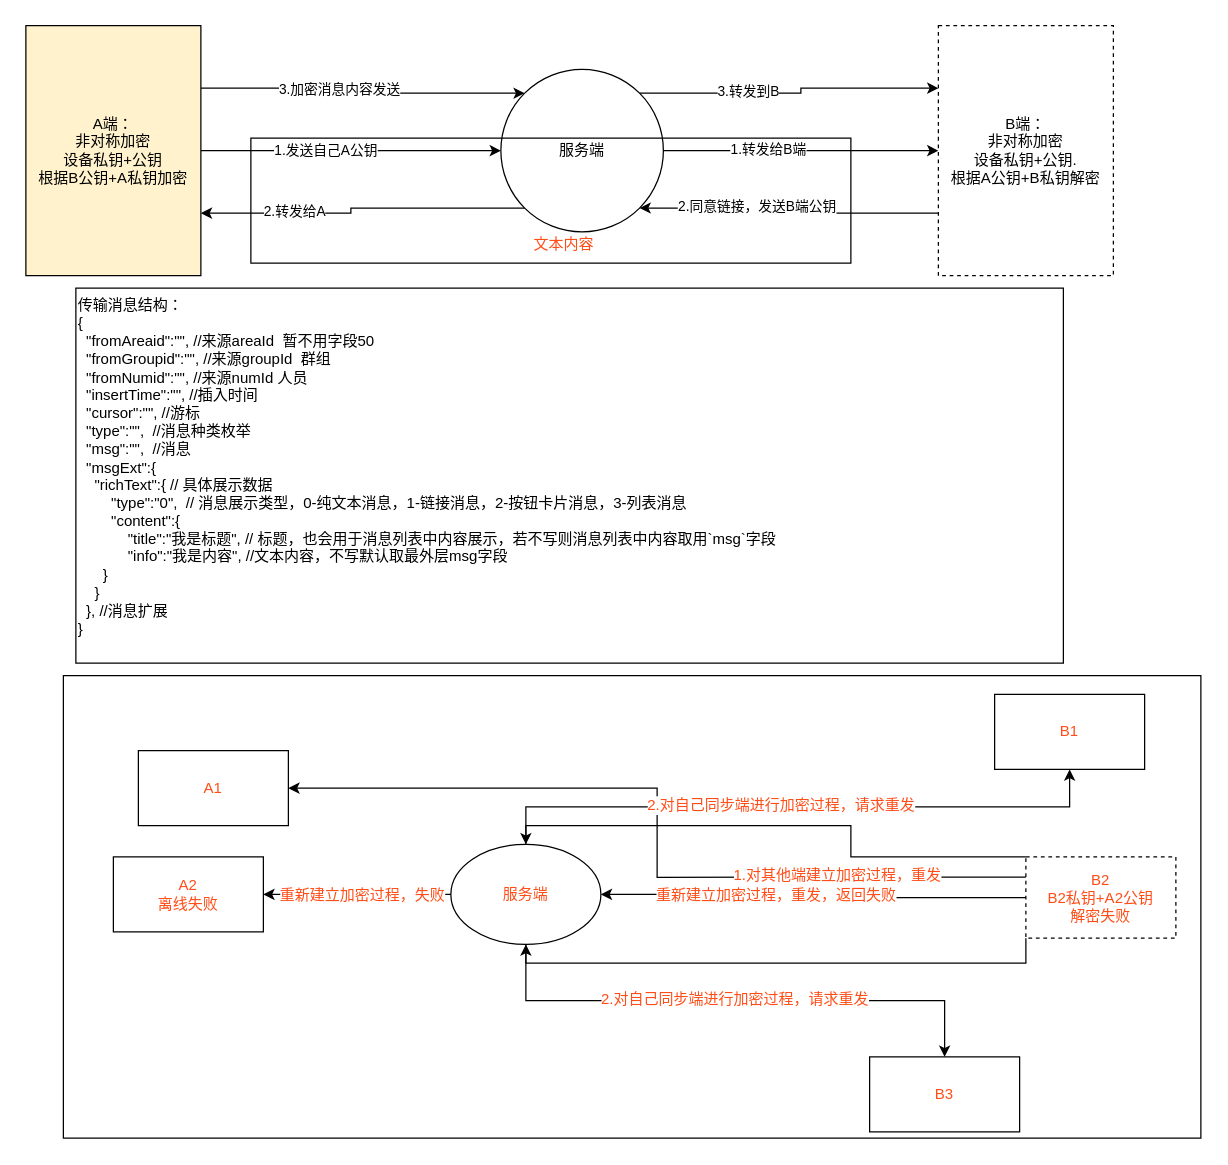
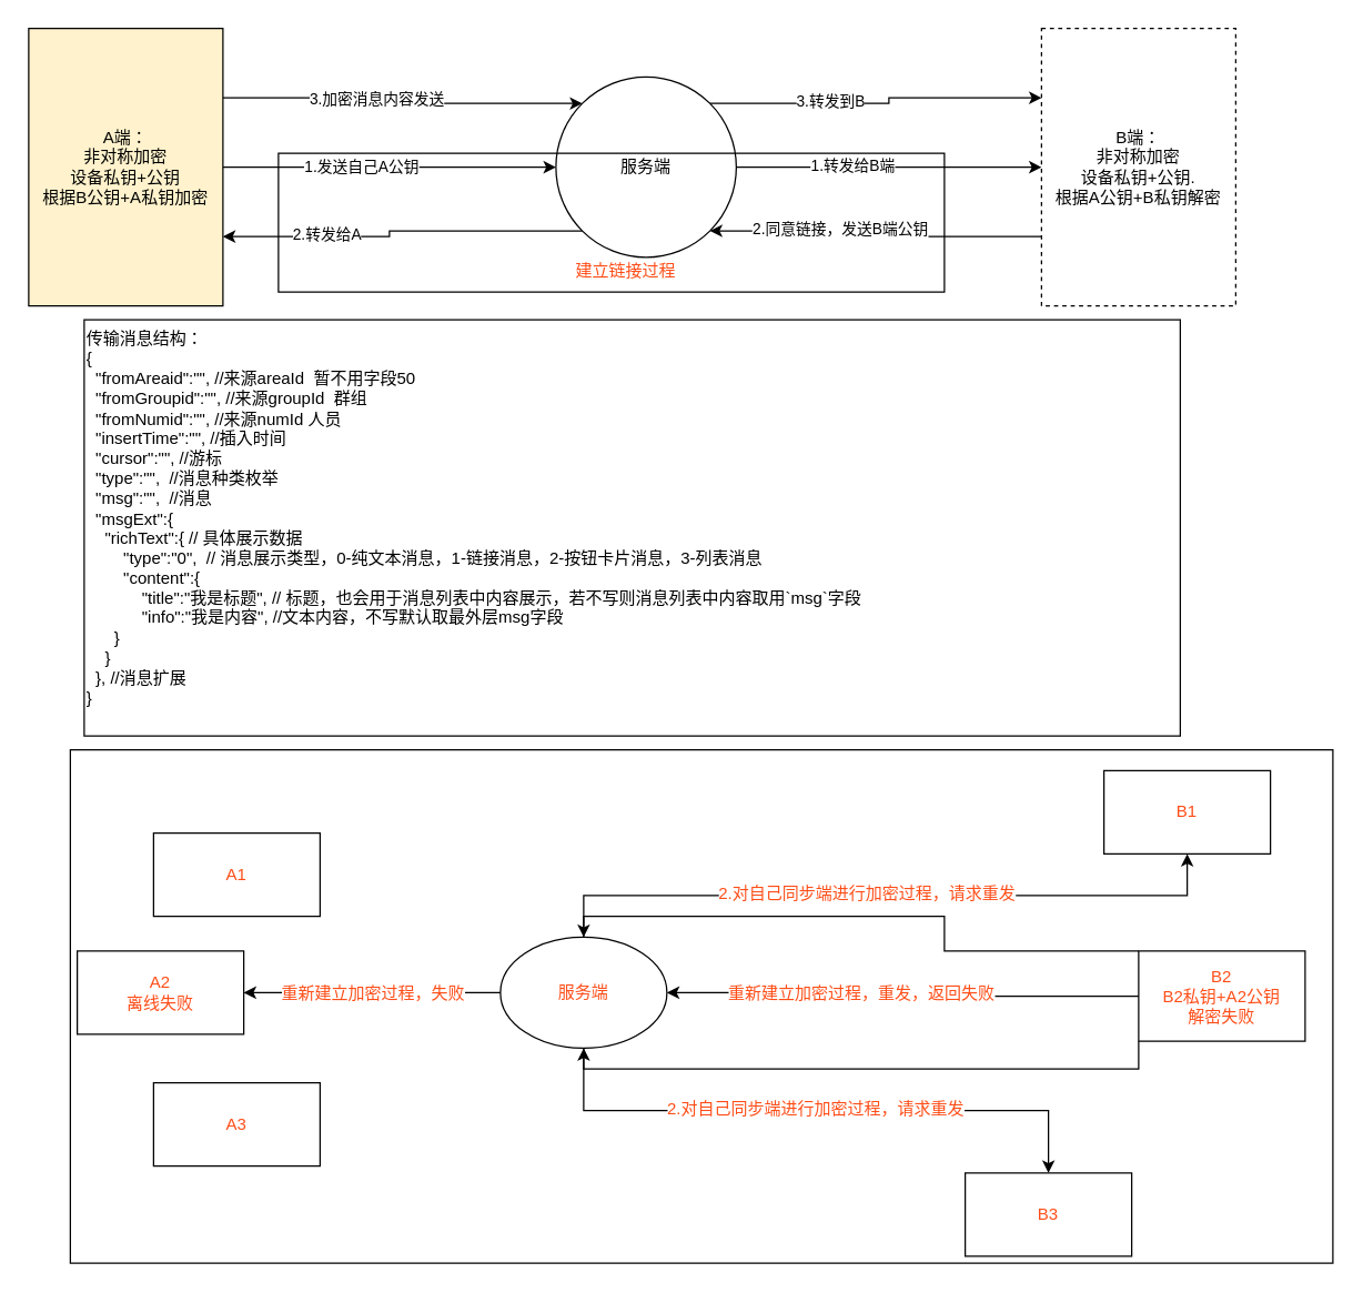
  <mxCell id="0" />
  <mxCell id="1" parent="0" />
  <mxCell id="2" style="edgeStyle=orthogonalEdgeStyle;rounded=0;orthogonalLoop=1;jettySize=auto;html=1;" edge="1" parent="1" source="6" target="16"><mxGeometry relative="1" as="geometry" /></mxCell>
  <mxCell id="3" value="1.发送自己A公钥" style="edgeLabel;html=1;align=center;verticalAlign=middle;resizable=0;points=[];" vertex="1" connectable="0" parent="2"><mxGeometry x="-0.175" y="1" relative="1" as="geometry"><mxPoint as="offset" /></mxGeometry></mxCell>
  <mxCell id="4" style="edgeStyle=orthogonalEdgeStyle;rounded=0;orthogonalLoop=1;jettySize=auto;html=1;exitX=1;exitY=0.25;exitDx=0;exitDy=0;entryX=0;entryY=0;entryDx=0;entryDy=0;" edge="1" parent="1" source="6" target="16"><mxGeometry relative="1" as="geometry" /></mxCell>
  <mxCell id="5" value="3.加密消息内容发送" style="edgeLabel;html=1;align=center;verticalAlign=middle;resizable=0;points=[];" vertex="1" connectable="0" parent="4"><mxGeometry x="-0.339" relative="1" as="geometry"><mxPoint x="23" as="offset" /></mxGeometry></mxCell>
  <mxCell id="6" value="A端：&lt;br&gt;非对称加密&lt;br&gt;设备私钥+公钥&lt;br&gt;根据B公钥+A私钥加密" style="rounded=0;whiteSpace=wrap;html=1;fillColor=#fff2cc;" vertex="1" parent="1"><mxGeometry x="20" y="20" width="140" height="200" as="geometry" /></mxCell>
  <mxCell id="7" style="edgeStyle=orthogonalEdgeStyle;rounded=0;orthogonalLoop=1;jettySize=auto;html=1;exitX=0;exitY=0.75;exitDx=0;exitDy=0;entryX=1;entryY=1;entryDx=0;entryDy=0;" edge="1" parent="1" source="9" target="16"><mxGeometry relative="1" as="geometry" /></mxCell>
  <mxCell id="8" value="2.同意链接，发送B端公钥" style="edgeLabel;html=1;align=center;verticalAlign=middle;resizable=0;points=[];" vertex="1" connectable="0" parent="7"><mxGeometry x="0.234" y="-1" relative="1" as="geometry"><mxPoint as="offset" /></mxGeometry></mxCell>
  <mxCell id="9" value="B端：&lt;br&gt;非对称加密&lt;br style=&quot;border-color: var(--border-color);&quot;&gt;设备私钥+公钥.&lt;br&gt;根据A公钥+B私钥解密" style="rounded=0;whiteSpace=wrap;html=1;dashed=1;" vertex="1" parent="1"><mxGeometry x="750" y="20" width="140" height="200" as="geometry" /></mxCell>
  <mxCell id="10" style="edgeStyle=orthogonalEdgeStyle;rounded=0;orthogonalLoop=1;jettySize=auto;html=1;entryX=0;entryY=0.5;entryDx=0;entryDy=0;" edge="1" parent="1" source="16" target="9"><mxGeometry relative="1" as="geometry" /></mxCell>
  <mxCell id="11" value="1.转发给B端" style="edgeLabel;html=1;align=center;verticalAlign=middle;resizable=0;points=[];" vertex="1" connectable="0" parent="10"><mxGeometry x="-0.244" y="2" relative="1" as="geometry"><mxPoint as="offset" /></mxGeometry></mxCell>
  <mxCell id="12" style="edgeStyle=orthogonalEdgeStyle;rounded=0;orthogonalLoop=1;jettySize=auto;html=1;exitX=0;exitY=1;exitDx=0;exitDy=0;entryX=1;entryY=0.75;entryDx=0;entryDy=0;" edge="1" parent="1" source="16" target="6"><mxGeometry relative="1" as="geometry" /></mxCell>
  <mxCell id="13" value="2.转发给A" style="edgeLabel;html=1;align=center;verticalAlign=middle;resizable=0;points=[];" vertex="1" connectable="0" parent="12"><mxGeometry x="0.437" y="-2" relative="1" as="geometry"><mxPoint as="offset" /></mxGeometry></mxCell>
  <mxCell id="14" style="edgeStyle=orthogonalEdgeStyle;rounded=0;orthogonalLoop=1;jettySize=auto;html=1;exitX=1;exitY=0;exitDx=0;exitDy=0;entryX=0;entryY=0.25;entryDx=0;entryDy=0;" edge="1" parent="1" source="16" target="9"><mxGeometry relative="1" as="geometry" /></mxCell>
  <mxCell id="15" value="3.转发到B" style="edgeLabel;html=1;align=center;verticalAlign=middle;resizable=0;points=[];" vertex="1" connectable="0" parent="14"><mxGeometry x="-0.284" y="2" relative="1" as="geometry"><mxPoint as="offset" /></mxGeometry></mxCell>
  <mxCell id="16" value="服务端" style="ellipse;whiteSpace=wrap;html=1;aspect=fixed;" vertex="1" parent="1"><mxGeometry x="400" y="55" width="130" height="130" as="geometry" /></mxCell>
  <mxCell id="17" value="传输消息结构：&lt;br style=&quot;font-size: 12px;&quot;&gt;&lt;div&gt;{&lt;/div&gt;&lt;div&gt;&amp;nbsp; &quot;fromAreaid&quot;:&quot;&quot;, //来源areaId&amp;nbsp; 暂不用字段50&lt;/div&gt;&lt;div&gt;&amp;nbsp; &quot;fromGroupid&quot;:&quot;&quot;, //来源groupId&amp;nbsp; 群组&lt;/div&gt;&lt;div&gt;&amp;nbsp; &quot;fromNumid&quot;:&quot;&quot;, //来源numId&lt;span style=&quot;white-space: pre;&quot;&gt; &lt;/span&gt;人员&lt;/div&gt;&lt;div&gt;&amp;nbsp; &quot;insertTime&quot;:&quot;&quot;, //插入时间&lt;/div&gt;&lt;div&gt;&amp;nbsp; &quot;cursor&quot;:&quot;&quot;, //游标&lt;/div&gt;&lt;div&gt;&amp;nbsp; &quot;type&quot;:&quot;&quot;,&amp;nbsp; //消息种类枚举&lt;/div&gt;&lt;div&gt;&amp;nbsp; &quot;msg&quot;:&quot;&quot;,&amp;nbsp; //消息&lt;/div&gt;&lt;div&gt;&amp;nbsp; &quot;msgExt&quot;:{&lt;/div&gt;&lt;div&gt;&amp;nbsp; &amp;nbsp; &quot;richText&quot;:{ // 具体展示数据&lt;/div&gt;&lt;div&gt;&amp;nbsp; &amp;nbsp; &amp;nbsp; &amp;nbsp; &quot;type&quot;:&quot;0&quot;,&amp;nbsp; // 消息展示类型，0-纯文本消息，1-链接消息，2-按钮卡片消息，3-列表消息&lt;/div&gt;&lt;div&gt;&amp;nbsp; &amp;nbsp; &amp;nbsp; &amp;nbsp; &quot;content&quot;:{&lt;/div&gt;&lt;div&gt;&amp;nbsp; &amp;nbsp; &amp;nbsp; &amp;nbsp; &amp;nbsp; &amp;nbsp; &quot;title&quot;:&quot;我是标题&quot;, // 标题，也会用于消息列表中内容展示，若不写则消息列表中内容取用`msg`字段&lt;/div&gt;&lt;div&gt;&amp;nbsp; &amp;nbsp; &amp;nbsp; &amp;nbsp; &amp;nbsp; &amp;nbsp; &quot;info&quot;:&quot;我是内容&quot;, //文本内容，不写默认取最外层msg字段&lt;/div&gt;&lt;div&gt;&amp;nbsp; &amp;nbsp; &amp;nbsp; }&lt;/div&gt;&lt;div&gt;&amp;nbsp; &amp;nbsp; }&lt;/div&gt;&lt;div&gt;&amp;nbsp; }, //消息扩展&lt;/div&gt;&lt;div&gt;}&lt;/div&gt;" style="text;whiteSpace=wrap;html=1;strokeColor=default;fontSize=12;" vertex="1" parent="1"><mxGeometry x="60" y="230" width="790" height="300" as="geometry" /></mxCell>
  <mxCell id="18" value="" style="rounded=0;whiteSpace=wrap;html=1;strokeColor=default;fontSize=12;fontColor=#FF4D17;fillColor=none;" vertex="1" parent="1"><mxGeometry x="200" y="110" width="480" height="100" as="geometry" /></mxCell>
- <mxCell id="19" value="文本内容" style="text;html=1;align=center;verticalAlign=middle;resizable=0;points=[];autosize=1;strokeColor=none;fillColor=none;fontSize=12;fontColor=#FF4D17;" vertex="1" parent="1"><mxGeometry x="400" y="180" width="100" height="30" as="geometry" /></mxCell>
+ <mxCell id="19" value="建立链接过程" style="text;html=1;align=center;verticalAlign=middle;resizable=0;points=[];autosize=1;strokeColor=none;fillColor=none;fontSize=12;fontColor=#FF4D17;" vertex="1" parent="1"><mxGeometry x="400" y="180" width="100" height="30" as="geometry" /></mxCell>
  <mxCell id="20" value="" style="rounded=0;whiteSpace=wrap;html=1;strokeColor=default;fontSize=12;fontColor=#FF4D17;fillColor=none;" vertex="1" parent="1"><mxGeometry y="540" width="910" height="370" as="geometry" x="50" /></mxCell>
  <mxCell id="21" value="A1" style="rounded=0;whiteSpace=wrap;html=1;strokeColor=default;fontSize=12;fontColor=#FF4D17;fillColor=none;" vertex="1" parent="1"><mxGeometry x="110" y="600" width="120" height="60" as="geometry" /></mxCell>
- <mxCell id="22" value="A2&lt;br&gt;离线失败" style="rounded=0;whiteSpace=wrap;html=1;strokeColor=default;fontSize=12;fontColor=#FF4D17;fillColor=none;" vertex="1" parent="1"><mxGeometry x="90" y="685" width="120" height="60" as="geometry" /></mxCell>
+ <mxCell id="22" value="A2&lt;br&gt;离线失败" style="rounded=0;whiteSpace=wrap;html=1;strokeColor=default;fontSize=12;fontColor=#FF4D17;fillColor=none;" vertex="1" parent="1"><mxGeometry x="55" y="685" width="120" height="60" as="geometry" /></mxCell>
+ <mxCell id="23" value="A3" style="rounded=0;whiteSpace=wrap;html=1;strokeColor=default;fontSize=12;fontColor=#FF4D17;fillColor=none;" vertex="1" parent="1"><mxGeometry x="110" y="780" width="120" height="60" as="geometry" /></mxCell>
  <mxCell id="24" value="B1" style="rounded=0;whiteSpace=wrap;html=1;strokeColor=default;fontSize=12;fontColor=#FF4D17;fillColor=none;" vertex="1" parent="1"><mxGeometry x="795" y="555" width="120" height="60" as="geometry" /></mxCell>
  <mxCell id="25" style="edgeStyle=orthogonalEdgeStyle;rounded=0;orthogonalLoop=1;jettySize=auto;html=1;exitX=0;exitY=0.5;exitDx=0;exitDy=0;fontSize=12;fontColor=#FF4D17;" edge="1" parent="1" source="31" target="39"><mxGeometry relative="1" as="geometry" /></mxCell>
  <mxCell id="26" value="重新建立加密过程，重发，返回失败" style="edgeLabel;html=1;align=center;verticalAlign=middle;resizable=0;points=[];fontSize=12;fontColor=#FF4D17;" vertex="1" connectable="0" parent="25"><mxGeometry x="0.314" y="2" relative="1" as="geometry"><mxPoint x="22" y="-2" as="offset" /></mxGeometry></mxCell>
- <mxCell id="27" style="edgeStyle=orthogonalEdgeStyle;rounded=0;orthogonalLoop=1;jettySize=auto;html=1;exitX=0;exitY=0.25;exitDx=0;exitDy=0;entryX=1;entryY=0.5;entryDx=0;entryDy=0;fontSize=12;fontColor=#FF4D17;" edge="1" parent="1" source="31" target="21"><mxGeometry relative="1" as="geometry" /></mxCell>
- <mxCell id="28" value="1.对其他端建立加密过程，重发" style="edgeLabel;html=1;align=center;verticalAlign=middle;resizable=0;points=[];fontSize=12;fontColor=#FF4D17;" vertex="1" connectable="0" parent="27"><mxGeometry x="-0.542" y="-2" relative="1" as="geometry"><mxPoint as="offset" /></mxGeometry></mxCell>
  <mxCell id="29" style="edgeStyle=orthogonalEdgeStyle;rounded=0;orthogonalLoop=1;jettySize=auto;html=1;exitX=0;exitY=1;exitDx=0;exitDy=0;entryX=0.5;entryY=1;entryDx=0;entryDy=0;fontSize=12;fontColor=#FF4D17;" edge="1" parent="1" source="31" target="39"><mxGeometry relative="1" as="geometry" /></mxCell>
  <mxCell id="30" style="edgeStyle=orthogonalEdgeStyle;rounded=0;orthogonalLoop=1;jettySize=auto;html=1;exitX=0;exitY=0;exitDx=0;exitDy=0;entryX=0.5;entryY=0;entryDx=0;entryDy=0;fontSize=12;fontColor=#FF4D17;" edge="1" parent="1" source="31" target="39"><mxGeometry relative="1" as="geometry"><Array as="points"><mxPoint x="680" y="660" /><mxPoint x="420" y="660" /></Array></mxGeometry></mxCell>
- <mxCell id="31" value="B2&lt;br&gt;B2私钥+A2公钥&lt;br&gt;解密失败" style="rounded=0;whiteSpace=wrap;html=1;strokeColor=default;fontSize=12;fontColor=#FF4D17;fillColor=none;dashed=1;" vertex="1" parent="1"><mxGeometry x="820" y="685" width="120" height="65" as="geometry" /></mxCell>
+ <mxCell id="31" value="B2&lt;br&gt;B2私钥+A2公钥&lt;br&gt;解密失败" style="rounded=0;whiteSpace=wrap;html=1;strokeColor=default;fontSize=12;fontColor=#FF4D17;fillColor=none;" vertex="1" parent="1"><mxGeometry x="820" y="685" width="120" height="65" as="geometry" /></mxCell>
  <mxCell id="32" value="B3" style="rounded=0;whiteSpace=wrap;html=1;strokeColor=default;fontSize=12;fontColor=#FF4D17;fillColor=none;" vertex="1" parent="1"><mxGeometry x="695" y="845" width="120" height="60" as="geometry" /></mxCell>
  <mxCell id="33" style="edgeStyle=orthogonalEdgeStyle;rounded=0;orthogonalLoop=1;jettySize=auto;html=1;exitX=0;exitY=0.5;exitDx=0;exitDy=0;fontSize=12;fontColor=#FF4D17;" edge="1" parent="1" source="39" target="22"><mxGeometry relative="1" as="geometry" /></mxCell>
  <mxCell id="34" value="重新建立加密过程，失败" style="edgeLabel;html=1;align=center;verticalAlign=middle;resizable=0;points=[];fontSize=12;fontColor=#FF4D17;" vertex="1" connectable="0" parent="33"><mxGeometry x="0.205" y="-2" relative="1" as="geometry"><mxPoint x="18" y="2" as="offset" /></mxGeometry></mxCell>
  <mxCell id="35" style="edgeStyle=orthogonalEdgeStyle;rounded=0;orthogonalLoop=1;jettySize=auto;html=1;exitX=0.5;exitY=1;exitDx=0;exitDy=0;fontSize=12;fontColor=#FF4D17;" edge="1" parent="1" source="39" target="32"><mxGeometry relative="1" as="geometry" /></mxCell>
  <mxCell id="36" value="2.对自己同步端进行加密过程，请求重发" style="edgeLabel;html=1;align=center;verticalAlign=middle;resizable=0;points=[];fontSize=12;fontColor=#FF4D17;" vertex="1" connectable="0" parent="35"><mxGeometry x="0.106" y="1" relative="1" as="geometry"><mxPoint x="-24" y="-1" as="offset" /></mxGeometry></mxCell>
  <mxCell id="37" style="edgeStyle=orthogonalEdgeStyle;rounded=0;orthogonalLoop=1;jettySize=auto;html=1;exitX=0.5;exitY=0;exitDx=0;exitDy=0;entryX=0.5;entryY=1;entryDx=0;entryDy=0;fontSize=12;fontColor=#FF4D17;" edge="1" parent="1" source="39" target="24"><mxGeometry relative="1" as="geometry" /></mxCell>
  <mxCell id="38" value="2.对自己同步端进行加密过程，请求重发" style="edgeLabel;html=1;align=center;verticalAlign=middle;resizable=0;points=[];fontSize=12;fontColor=#FF4D17;" vertex="1" connectable="0" parent="37"><mxGeometry x="-0.06" y="2" relative="1" as="geometry"><mxPoint as="offset" /></mxGeometry></mxCell>
  <mxCell id="39" value="服务端" style="ellipse;whiteSpace=wrap;html=1;strokeColor=default;fontSize=12;fontColor=#FF4D17;fillColor=none;" vertex="1" parent="1"><mxGeometry x="360" y="675" width="120" height="80" as="geometry" /></mxCell>
